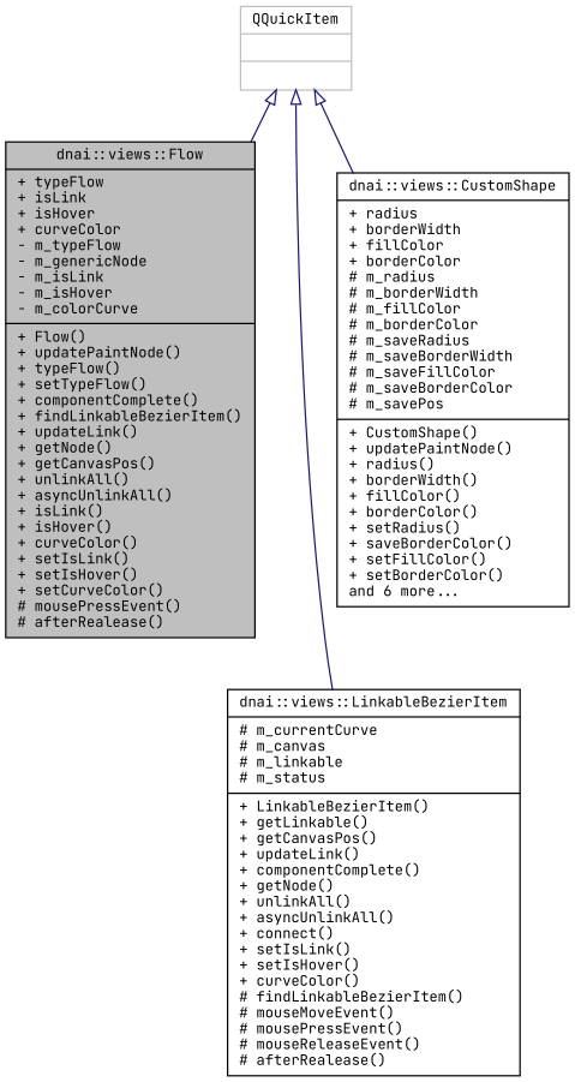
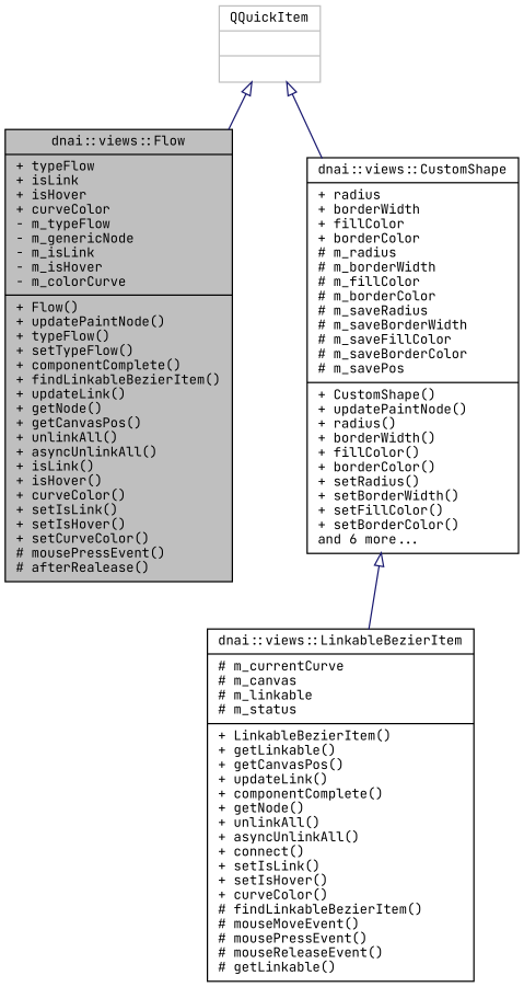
  digraph {
    fontname="JetBrains Mono"
    node [color=black fillcolor=white fontname="JetBrains Mono" fontsize=10 shape=record style=filled]
    edge [arrowtail=onormal color=midnightblue dir=back fontname="JetBrains Mono" fontsize=10 labelfontname=Helvetica labelfontsize=10 style=solid]
    n1 [fillcolor=grey75 fontcolor=black height=0.2 label="{dnai::views::Flow\n|+ typeFlow\l+ isLink\l+ isHover\l+ curveColor\l- m_typeFlow\l- m_genericNode\l- m_isLink\l- m_isHover\l- m_colorCurve\l|+ Flow()\l+ updatePaintNode()\l+ typeFlow()\l+ setTypeFlow()\l+ componentComplete()\l+ findLinkableBezierItem()\l+ updateLink()\l+ getNode()\l+ getCanvasPos()\l+ unlinkAll()\l+ asyncUnlinkAll()\l+ isLink()\l+ isHover()\l+ curveColor()\l+ setIsLink()\l+ setIsHover()\l+ setCurveColor()\l# mousePressEvent()\l# afterRealease()\l}" width=0.4]
-   n2 [height=0.2 label="{dnai::views::LinkableBezierItem\n|# m_currentCurve\l# m_canvas\l# m_linkable\l# m_status\l|+ LinkableBezierItem()\l+ getLinkable()\l+ getCanvasPos()\l+ updateLink()\l+ componentComplete()\l+ getNode()\l+ unlinkAll()\l+ asyncUnlinkAll()\l+ connect()\l+ setIsLink()\l+ setIsHover()\l+ curveColor()\l# findLinkableBezierItem()\l# mouseMoveEvent()\l# mousePressEvent()\l# mouseReleaseEvent()\l# afterRealease()\l}" width=0.4]
-   n3 [height=0.2 label="{dnai::views::CustomShape\n|+ radius\l+ borderWidth\l+ fillColor\l+ borderColor\l# m_radius\l# m_borderWidth\l# m_fillColor\l# m_borderColor\l# m_saveRadius\l# m_saveBorderWidth\l# m_saveFillColor\l# m_saveBorderColor\l# m_savePos\l|+ CustomShape()\l+ updatePaintNode()\l+ radius()\l+ borderWidth()\l+ fillColor()\l+ borderColor()\l+ setRadius()\l+ saveBorderColor()\l+ setFillColor()\l+ setBorderColor()\land 6 more...\l}" width=0.4]
+   n2 [height=0.2 label="{dnai::views::LinkableBezierItem\n|# m_currentCurve\l# m_canvas\l# m_linkable\l# m_status\l|+ LinkableBezierItem()\l+ getLinkable()\l+ getCanvasPos()\l+ updateLink()\l+ componentComplete()\l+ getNode()\l+ unlinkAll()\l+ asyncUnlinkAll()\l+ connect()\l+ setIsLink()\l+ setIsHover()\l+ curveColor()\l# findLinkableBezierItem()\l# mouseMoveEvent()\l# mousePressEvent()\l# mouseReleaseEvent()\l# getLinkable()\l}" width=0.4]
+   n3 [height=0.2 label="{dnai::views::CustomShape\n|+ radius\l+ borderWidth\l+ fillColor\l+ borderColor\l# m_radius\l# m_borderWidth\l# m_fillColor\l# m_borderColor\l# m_saveRadius\l# m_saveBorderWidth\l# m_saveFillColor\l# m_saveBorderColor\l# m_savePos\l|+ CustomShape()\l+ updatePaintNode()\l+ radius()\l+ borderWidth()\l+ fillColor()\l+ borderColor()\l+ setRadius()\l+ setBorderWidth()\l+ setFillColor()\l+ setBorderColor()\land 6 more...\l}" width=0.4]
    n4 [color=grey75 height=0.2 label="{QQuickItem\n||}" width=0.4]
-   n4 -> n2
+   n3 -> n2
    n4 -> n1
    n4 -> n3
  }
